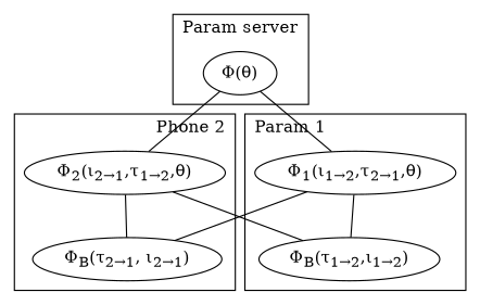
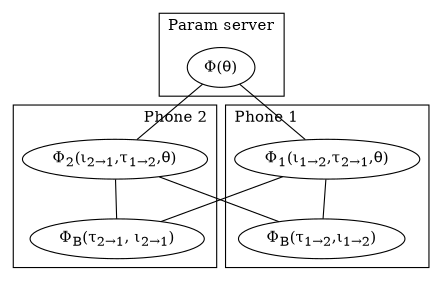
  graph {
    n1 [label=<&Phi;<SUB>2</SUB>(&iota;<SUB>2&#8594;1</SUB>,&tau;<SUB>1&#8594;2</SUB>,&theta;)>]
    n2 [label=<&Phi;<SUB>B</SUB>(&tau;<SUB>2&#8594;1</SUB>, &iota;<SUB>2&#8594;1</SUB>)>]
    n3 [label=<&Phi;<SUB>1</SUB>(&iota;<SUB>1&#8594;2</SUB>,&tau;<SUB>2&#8594;1</SUB>,&theta;)>]
    n4 [label=<&Phi;<SUB>B</SUB>(&tau;<SUB>1&#8594;2</SUB>,&iota;<SUB>1&#8594;2</SUB>)>]
    n5 [label=<&Phi;(&theta;)>]
    subgraph cluster_1 {
      label="Phone 2"
      labeljust=r
      n1
      n2
    }
    subgraph cluster_2 {
-     label="Param 1"
+     label="Phone 1"
      labeljust=l
      n3
      n4
    }
    subgraph cluster_3 {
      label="Param server"
      labeljust=c
      n5
    }
    n1 -- n2
    n2 -- n3
    n3 -- n4
    n4 -- n1
    n5 -- n1
    n5 -- n3
  }
